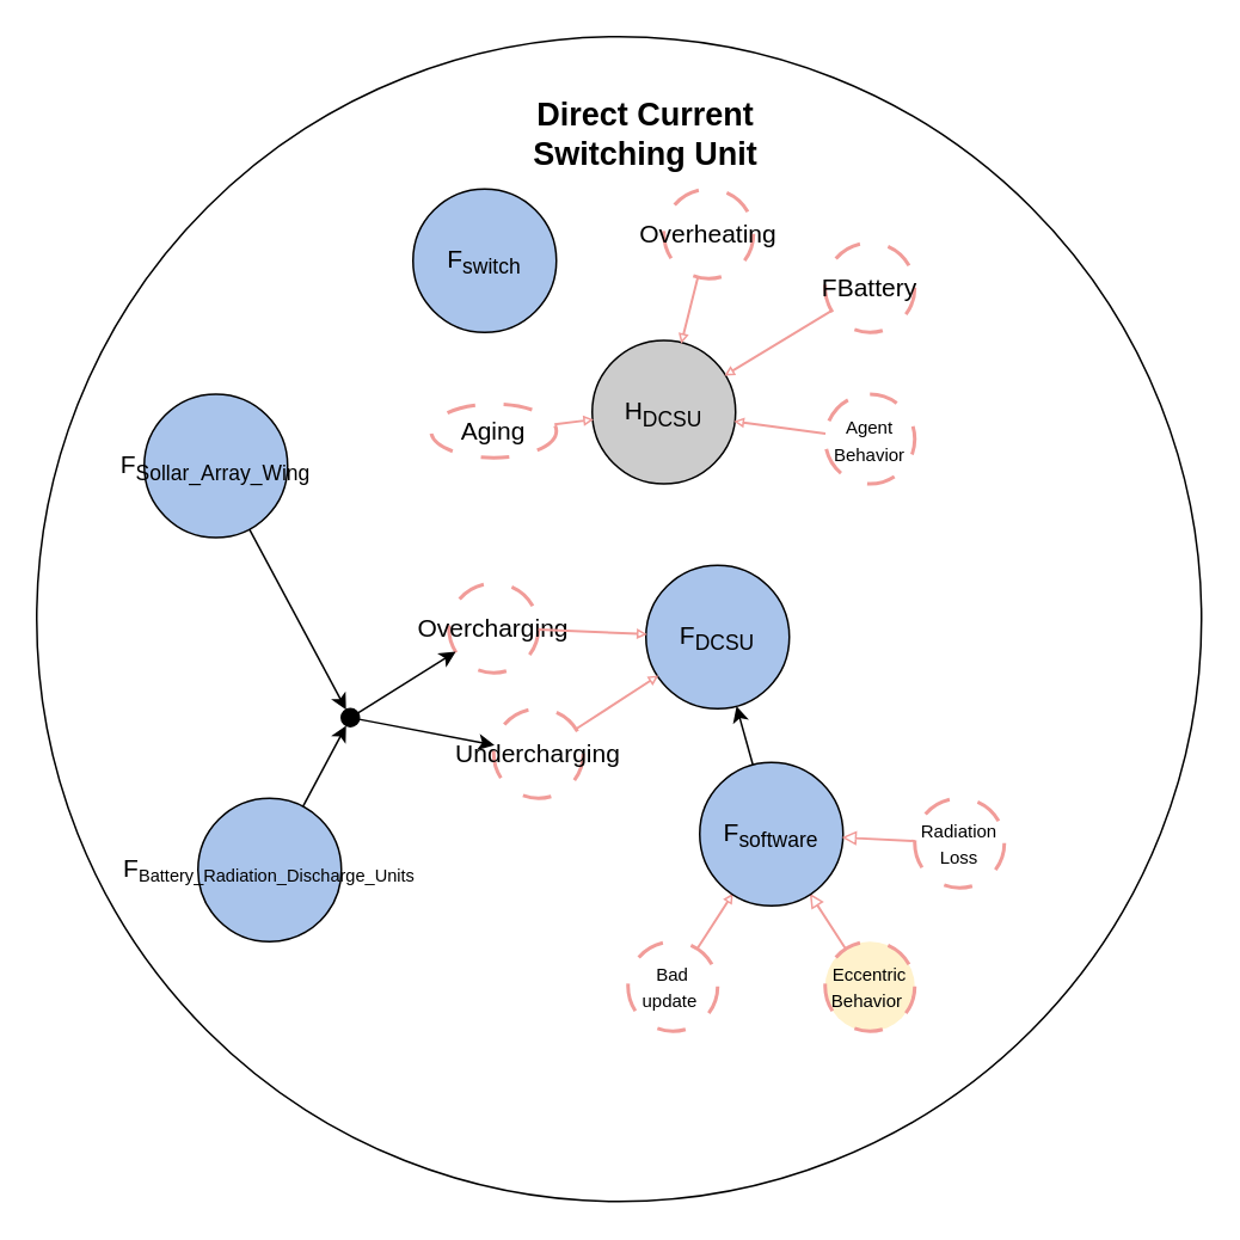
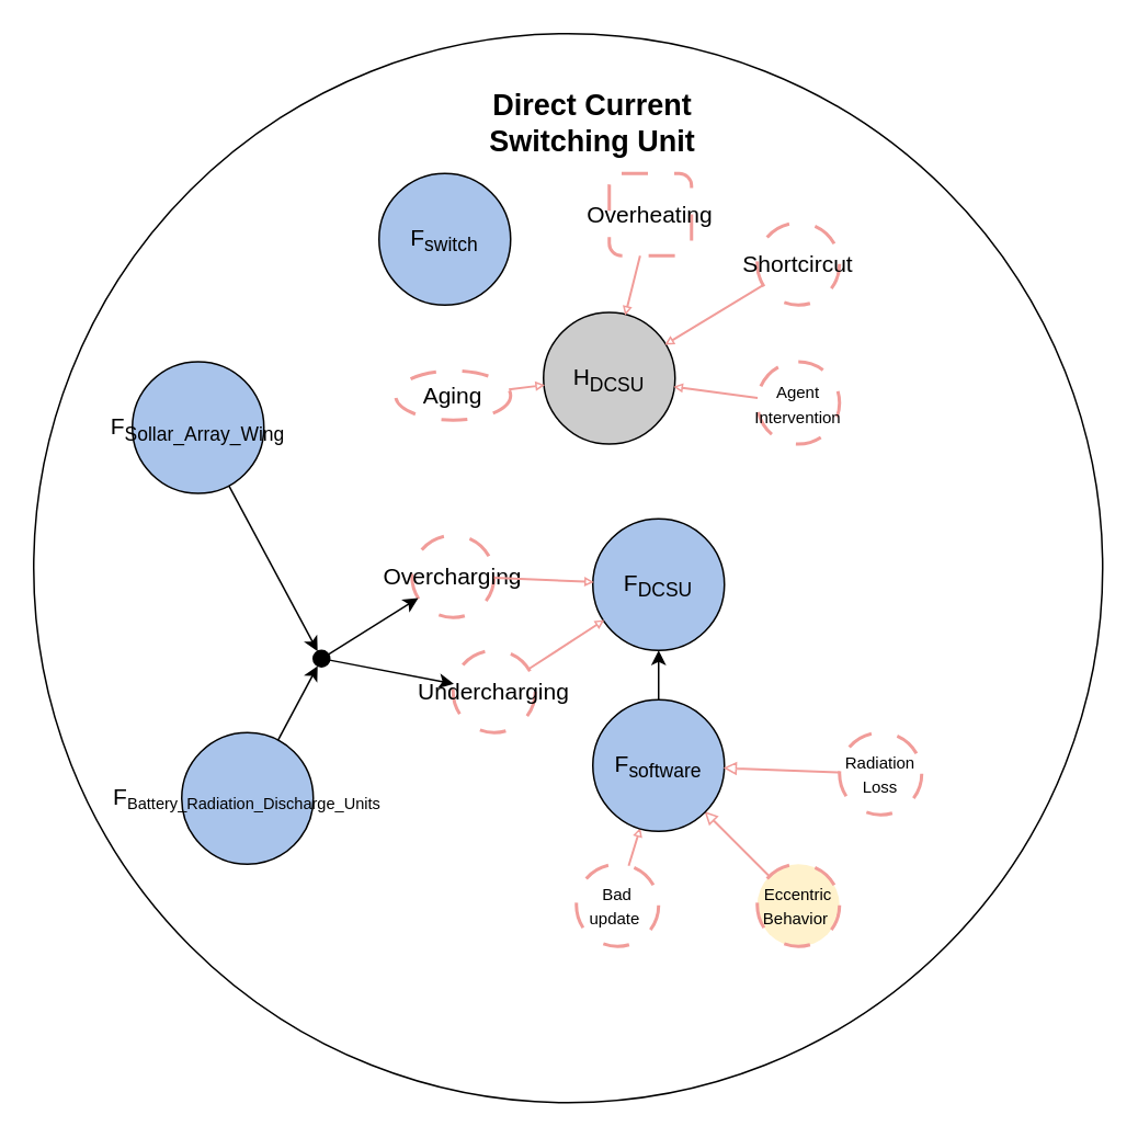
  <mxCell id="0" />
  <mxCell id="1" parent="0" />
  <mxCell id="2" value="" style="ellipse;whiteSpace=wrap;html=1;aspect=fixed;" vertex="1" parent="1"><mxGeometry x="20" y="20" width="650" height="650" as="geometry" /></mxCell>
  <mxCell id="3" value="&lt;span style=&quot;font-size: 14px;&quot;&gt;F&lt;sub&gt;switch&lt;/sub&gt;&lt;/span&gt;" style="ellipse;whiteSpace=wrap;html=1;aspect=fixed;fillColor=#A9C4EB;" vertex="1" parent="1"><mxGeometry x="230" y="105" width="80" height="80" as="geometry" /></mxCell>
  <mxCell id="4" value="&lt;span style=&quot;font-size: 14px;&quot;&gt;F&lt;sub&gt;Sollar_Array_Wing&lt;/sub&gt;&lt;/span&gt;" style="ellipse;whiteSpace=wrap;html=1;aspect=fixed;fillColor=#A9C4EB;" vertex="1" parent="1"><mxGeometry x="80" y="219.5" width="80" height="80" as="geometry" /></mxCell>
  <mxCell id="5" value="&lt;font style=&quot;font-size: 14px;&quot;&gt;Overcharging&lt;/font&gt;" style="ellipse;whiteSpace=wrap;html=1;aspect=fixed;fillColor=#FFFFFF;strokeColor=#F19C99;strokeWidth=2;dashed=1;dashPattern=8 8;" vertex="1" parent="1"><mxGeometry x="250" y="325" width="50" height="50" as="geometry" /></mxCell>
  <mxCell id="6" value="&lt;font style=&quot;font-size: 14px;&quot;&gt;Undercharging&lt;/font&gt;" style="ellipse;whiteSpace=wrap;html=1;aspect=fixed;fillColor=#FFFFFF;strokeColor=#F19C99;strokeWidth=2;dashed=1;dashPattern=8 8;" vertex="1" parent="1"><mxGeometry x="275" y="395" width="50" height="50" as="geometry" /></mxCell>
  <mxCell id="7" value="&lt;span style=&quot;font-size: 14px;&quot;&gt;F&lt;/span&gt;&lt;span style=&quot;font-size: 11.667px;&quot;&gt;&lt;sub&gt;Battery_Radiation_Discharge_Units&lt;/sub&gt;&lt;/span&gt;" style="ellipse;whiteSpace=wrap;html=1;aspect=fixed;fillColor=#A9C4EB;" vertex="1" parent="1"><mxGeometry x="110" y="445" width="80" height="80" as="geometry" /></mxCell>
  <mxCell id="8" value="" style="ellipse;whiteSpace=wrap;html=1;aspect=fixed;fillColor=#000000;strokeColor=#000000;" vertex="1" parent="1"><mxGeometry x="190" y="395" width="10" height="10" as="geometry" /></mxCell>
  <mxCell id="9" value="" style="endArrow=classic;html=1;rounded=0;" edge="1" parent="1" source="4" target="8"><mxGeometry width="50" height="50" relative="1" as="geometry"><mxPoint x="-70" y="525" as="sourcePoint" /><mxPoint x="-50" y="485" as="targetPoint" /></mxGeometry></mxCell>
  <mxCell id="10" value="" style="endArrow=classic;html=1;rounded=0;" edge="1" parent="1" source="7" target="8"><mxGeometry width="50" height="50" relative="1" as="geometry"><mxPoint x="-60" y="555" as="sourcePoint" /><mxPoint x="-10" y="505" as="targetPoint" /></mxGeometry></mxCell>
  <mxCell id="11" value="" style="endArrow=classic;html=1;rounded=0;" edge="1" parent="1" source="8" target="5"><mxGeometry width="50" height="50" relative="1" as="geometry"><mxPoint x="30" y="505" as="sourcePoint" /><mxPoint x="80" y="455" as="targetPoint" /></mxGeometry></mxCell>
  <mxCell id="12" value="" style="endArrow=classic;html=1;rounded=0;" edge="1" parent="1" source="8" target="6"><mxGeometry width="50" height="50" relative="1" as="geometry"><mxPoint x="110" y="515" as="sourcePoint" /><mxPoint x="160" y="465" as="targetPoint" /></mxGeometry></mxCell>
  <mxCell id="13" value="&lt;font size=&quot;1&quot;&gt;Bad update&lt;/font&gt;&lt;font style=&quot;font-size: 10px;&quot;&gt;&amp;nbsp;&lt;/font&gt;" style="ellipse;whiteSpace=wrap;html=1;aspect=fixed;fillColor=#FFFFFF;strokeColor=#F19C99;strokeWidth=2;dashed=1;dashPattern=8 8;" vertex="1" parent="1"><mxGeometry x="350" y="525" width="50" height="50" as="geometry" /></mxCell>
  <mxCell id="14" value="&lt;font size=&quot;1&quot;&gt;Eccentric Behavior&amp;nbsp;&lt;/font&gt;" style="ellipse;whiteSpace=wrap;html=1;aspect=fixed;fillColor=#fff2cc;strokeColor=#F19C99;strokeWidth=2;dashed=1;dashPattern=8 8;" vertex="1" parent="1"><mxGeometry x="460" y="525" width="50" height="50" as="geometry" /></mxCell>
  <mxCell id="15" value="" style="shape=flexArrow;endArrow=classic;html=1;rounded=0;width=0.323;endSize=1.065;endWidth=2.981;strokeColor=#F19C99;" edge="1" parent="1" source="13" target="17"><mxGeometry width="50" height="50" relative="1" as="geometry"><mxPoint x="845" y="40" as="sourcePoint" /><mxPoint x="255" y="252" as="targetPoint" /></mxGeometry></mxCell>
  <mxCell id="16" value="" style="shape=flexArrow;endArrow=classic;html=1;rounded=0;width=0.323;endSize=1.88;endWidth=5.342;strokeColor=#F19C99;" edge="1" parent="1" source="14" target="17"><mxGeometry width="50" height="50" relative="1" as="geometry"><mxPoint x="38" y="299" as="sourcePoint" /><mxPoint x="292" y="273" as="targetPoint" /></mxGeometry></mxCell>
- <mxCell id="17" value="&lt;span style=&quot;font-size: 14px;&quot;&gt;F&lt;sub&gt;software&lt;/sub&gt;&lt;/span&gt;" style="ellipse;whiteSpace=wrap;html=1;aspect=fixed;fillColor=#A9C4EB;" vertex="1" parent="1"><mxGeometry x="390" y="425" width="80" height="80" as="geometry" /></mxCell>
+ <mxCell id="17" value="&lt;span style=&quot;font-size: 14px;&quot;&gt;F&lt;sub&gt;software&lt;/sub&gt;&lt;/span&gt;" style="ellipse;whiteSpace=wrap;html=1;aspect=fixed;fillColor=#A9C4EB;" vertex="1" parent="1"><mxGeometry x="360" y="425" width="80" height="80" as="geometry" /></mxCell>
  <mxCell id="18" value="&lt;span style=&quot;font-size: 14px;&quot;&gt;F&lt;sub&gt;DCSU&lt;/sub&gt;&lt;/span&gt;" style="ellipse;whiteSpace=wrap;html=1;aspect=fixed;fillColor=#A9C4EB;" vertex="1" parent="1"><mxGeometry x="360" y="315" width="80" height="80" as="geometry" /></mxCell>
  <mxCell id="19" value="" style="endArrow=classic;html=1;rounded=0;" edge="1" parent="1" source="17" target="18"><mxGeometry width="50" height="50" relative="1" as="geometry"><mxPoint x="350" y="485" as="sourcePoint" /><mxPoint x="400" y="435" as="targetPoint" /></mxGeometry></mxCell>
  <mxCell id="20" value="" style="shape=flexArrow;endArrow=classic;html=1;rounded=0;width=0.323;endSize=1.065;endWidth=2.981;strokeColor=#F19C99;" edge="1" parent="1" source="5" target="18"><mxGeometry width="50" height="50" relative="1" as="geometry"><mxPoint x="780" y="375" as="sourcePoint" /><mxPoint x="813" y="349" as="targetPoint" /></mxGeometry></mxCell>
  <mxCell id="21" value="" style="shape=flexArrow;endArrow=classic;html=1;rounded=0;width=0.323;endSize=1.065;endWidth=2.981;strokeColor=#F19C99;" edge="1" parent="1" source="6" target="18"><mxGeometry width="50" height="50" relative="1" as="geometry"><mxPoint x="130" y="407" as="sourcePoint" /><mxPoint x="370" y="371" as="targetPoint" /></mxGeometry></mxCell>
- <mxCell id="22" value="&lt;font style=&quot;font-size: 14px;&quot;&gt;Overheating&lt;/font&gt;" style="ellipse;whiteSpace=wrap;html=1;aspect=fixed;fillColor=#FFFFFF;strokeColor=#F19C99;strokeWidth=2;dashed=1;dashPattern=8 8;" vertex="1" parent="1"><mxGeometry x="370" y="105" width="50" height="50" as="geometry" /></mxCell>
+ <mxCell id="22" value="&lt;font style=&quot;font-size: 14px;&quot;&gt;Overheating&lt;/font&gt;" style="whiteSpace=wrap;html=1;aspect=fixed;fillColor=#FFFFFF;strokeColor=#F19C99;strokeWidth=2;dashed=1;dashPattern=8 8;rounded=1;" vertex="1" parent="1"><mxGeometry x="370" y="105" width="50" height="50" as="geometry" /></mxCell>
  <mxCell id="23" value="&lt;span style=&quot;font-size: 14px;&quot;&gt;H&lt;sub&gt;DCSU&lt;/sub&gt;&lt;/span&gt;" style="ellipse;whiteSpace=wrap;html=1;aspect=fixed;fillColor=#CCCCCC;" vertex="1" parent="1"><mxGeometry x="330" y="189.5" width="80" height="80" as="geometry" /></mxCell>
  <mxCell id="24" value="" style="shape=flexArrow;endArrow=classic;html=1;rounded=0;width=0.323;endSize=1.065;endWidth=2.981;strokeColor=#F19C99;" edge="1" parent="1" source="22" target="23"><mxGeometry width="50" height="50" relative="1" as="geometry"><mxPoint x="1005.003" y="254.641" as="sourcePoint" /><mxPoint x="1051" y="248" as="targetPoint" /></mxGeometry></mxCell>
  <mxCell id="25" value="" style="shape=flexArrow;endArrow=classic;html=1;rounded=0;width=0.323;endSize=1.065;endWidth=2.981;strokeColor=#F19C99;" edge="1" parent="1" source="30" target="23"><mxGeometry width="50" height="50" relative="1" as="geometry"><mxPoint x="440" y="315" as="sourcePoint" /><mxPoint x="500" y="225" as="targetPoint" /></mxGeometry></mxCell>
- <mxCell id="26" value="&lt;font style=&quot;font-size: 14px;&quot;&gt;FBattery&lt;/font&gt;" style="ellipse;whiteSpace=wrap;html=1;aspect=fixed;fillColor=#FFFFFF;strokeColor=#F19C99;strokeWidth=2;dashed=1;dashPattern=8 8;" vertex="1" parent="1"><mxGeometry x="460" y="135" width="50" height="50" as="geometry" /></mxCell>
+ <mxCell id="26" value="&lt;font style=&quot;font-size: 14px;&quot;&gt;Shortcircut&lt;/font&gt;" style="ellipse;whiteSpace=wrap;html=1;aspect=fixed;fillColor=#FFFFFF;strokeColor=#F19C99;strokeWidth=2;dashed=1;dashPattern=8 8;" vertex="1" parent="1"><mxGeometry x="460" y="135" width="50" height="50" as="geometry" /></mxCell>
  <mxCell id="27" value="" style="shape=flexArrow;endArrow=classic;html=1;rounded=0;width=0.323;endSize=1.065;endWidth=2.981;strokeColor=#F19C99;" edge="1" parent="1" source="26" target="23"><mxGeometry width="50" height="50" relative="1" as="geometry"><mxPoint x="1137" y="169" as="sourcePoint" /><mxPoint x="1112" y="209" as="targetPoint" /></mxGeometry></mxCell>
- <mxCell id="28" value="&lt;font style=&quot;font-size: 10px;&quot;&gt;Agent Behavior&lt;/font&gt;" style="ellipse;whiteSpace=wrap;html=1;aspect=fixed;fillColor=#FFFFFF;strokeColor=#F19C99;strokeWidth=2;dashed=1;dashPattern=8 8;direction=north;" vertex="1" parent="1"><mxGeometry x="460" y="219.5" width="50" height="50" as="geometry" /></mxCell>
+ <mxCell id="28" value="&lt;font style=&quot;font-size: 10px;&quot;&gt;Agent Intervention&lt;/font&gt;" style="ellipse;whiteSpace=wrap;html=1;aspect=fixed;fillColor=#FFFFFF;strokeColor=#F19C99;strokeWidth=2;dashed=1;dashPattern=8 8;direction=north;" vertex="1" parent="1"><mxGeometry x="460" y="219.5" width="50" height="50" as="geometry" /></mxCell>
  <mxCell id="29" value="" style="shape=flexArrow;endArrow=classic;html=1;rounded=0;width=0.323;endSize=1.065;endWidth=2.981;strokeColor=#F19C99;" edge="1" parent="1" source="28" target="23"><mxGeometry width="50" height="50" relative="1" as="geometry"><mxPoint x="439" y="319" as="sourcePoint" /><mxPoint x="474" y="290" as="targetPoint" /></mxGeometry></mxCell>
  <mxCell id="30" value="&lt;font style=&quot;font-size: 14px;&quot;&gt;Aging&lt;/font&gt;" style="ellipse;whiteSpace=wrap;html=1;aspect=fixed;fillColor=#FFFFFF;strokeColor=#F19C99;strokeWidth=2;dashed=1;dashPattern=8 8;" vertex="1" parent="1"><mxGeometry x="240" y="225" width="70" height="30" as="geometry" /></mxCell>
  <mxCell id="31" value="&lt;font size=&quot;1&quot;&gt;Radiation Loss&lt;/font&gt;" style="ellipse;whiteSpace=wrap;html=1;aspect=fixed;fillColor=#FFFFFF;strokeColor=#F19C99;strokeWidth=2;dashed=1;dashPattern=8 8;" vertex="1" parent="1"><mxGeometry x="510" y="445" width="50" height="50" as="geometry" /></mxCell>
  <mxCell id="32" value="" style="shape=flexArrow;endArrow=classic;html=1;rounded=0;width=0.323;endSize=1.88;endWidth=5.342;strokeColor=#F19C99;" edge="1" parent="1" source="31" target="17"><mxGeometry width="50" height="50" relative="1" as="geometry"><mxPoint x="481" y="539" as="sourcePoint" /><mxPoint x="462" y="509" as="targetPoint" /></mxGeometry></mxCell>
  <mxCell id="33" value="&lt;b&gt;&lt;font style=&quot;font-size: 18px;&quot;&gt;Direct Current Switching Unit&lt;/font&gt;&lt;/b&gt;" style="text;html=1;strokeColor=none;fillColor=none;align=center;verticalAlign=middle;whiteSpace=wrap;rounded=0;" vertex="1" parent="1"><mxGeometry x="280" y="60" width="160" height="30" as="geometry" /></mxCell>
